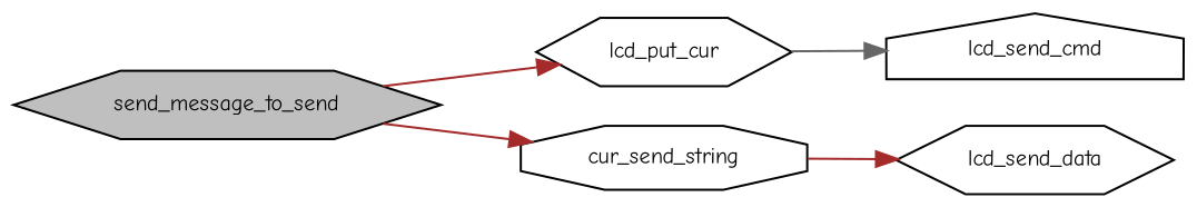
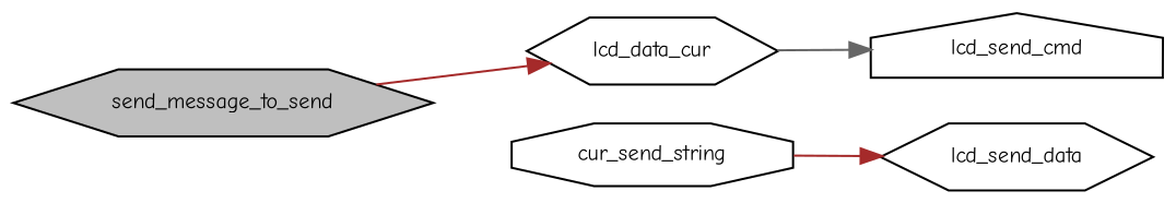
  digraph {
    fontname="Comic Neue"
    rankdir=LR
    node [color=black fillcolor=white fontname="Comic Neue" fontsize=10 shape=hexagon style=filled]
    edge [color=brown fontname="Comic Neue" fontsize=10 labelfontname=Helvetica labelfontsize=10 style=solid]
    n1 [fillcolor=grey75 fontcolor=black height=0.2 label=send_message_to_send width=0.4]
-   n2 [height=0.2 label=lcd_put_cur width=0.4]
+   n2 [height=0.2 label=lcd_data_cur width=0.4]
    n3 [height=0.2 label=cur_send_string shape=octagon width=0.4]
    n4 [height=0.2 label=lcd_send_cmd shape=house width=0.4]
    n5 [height=0.2 label=lcd_send_data width=0.4]
    n1 -> n2
-   n1 -> n3
    n2 -> n4 [color=gray40]
    n3 -> n5
  }
